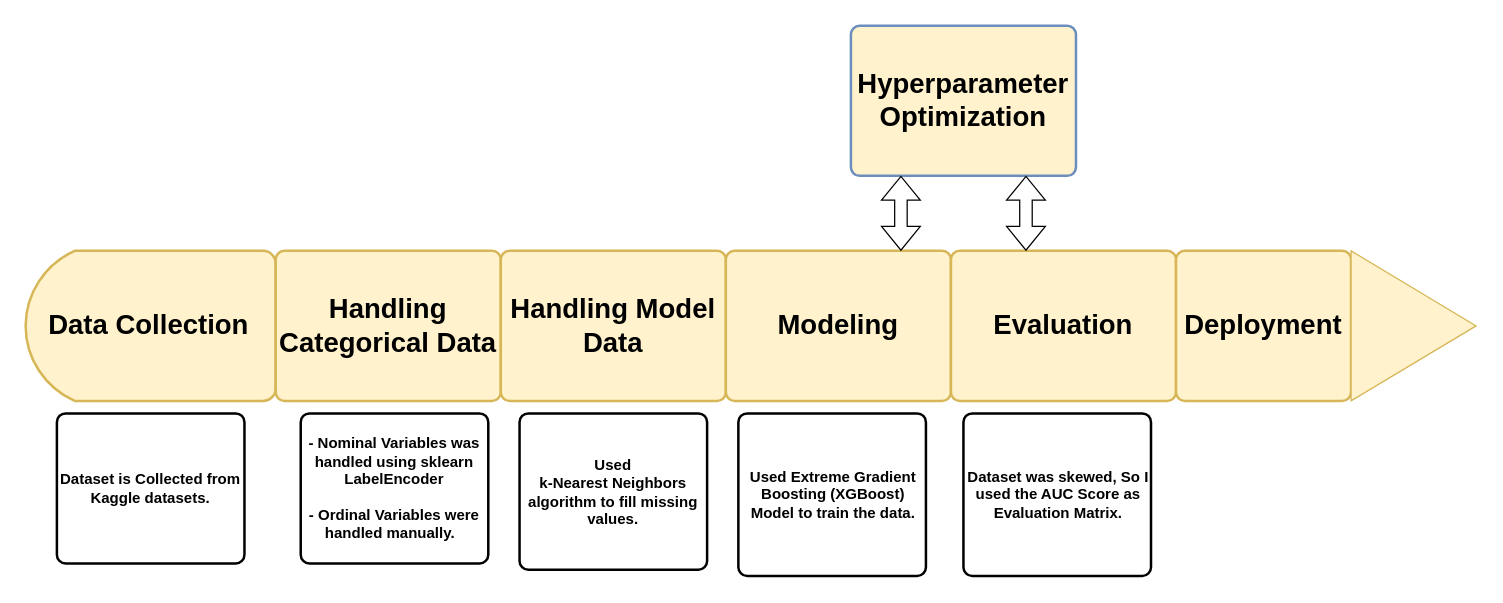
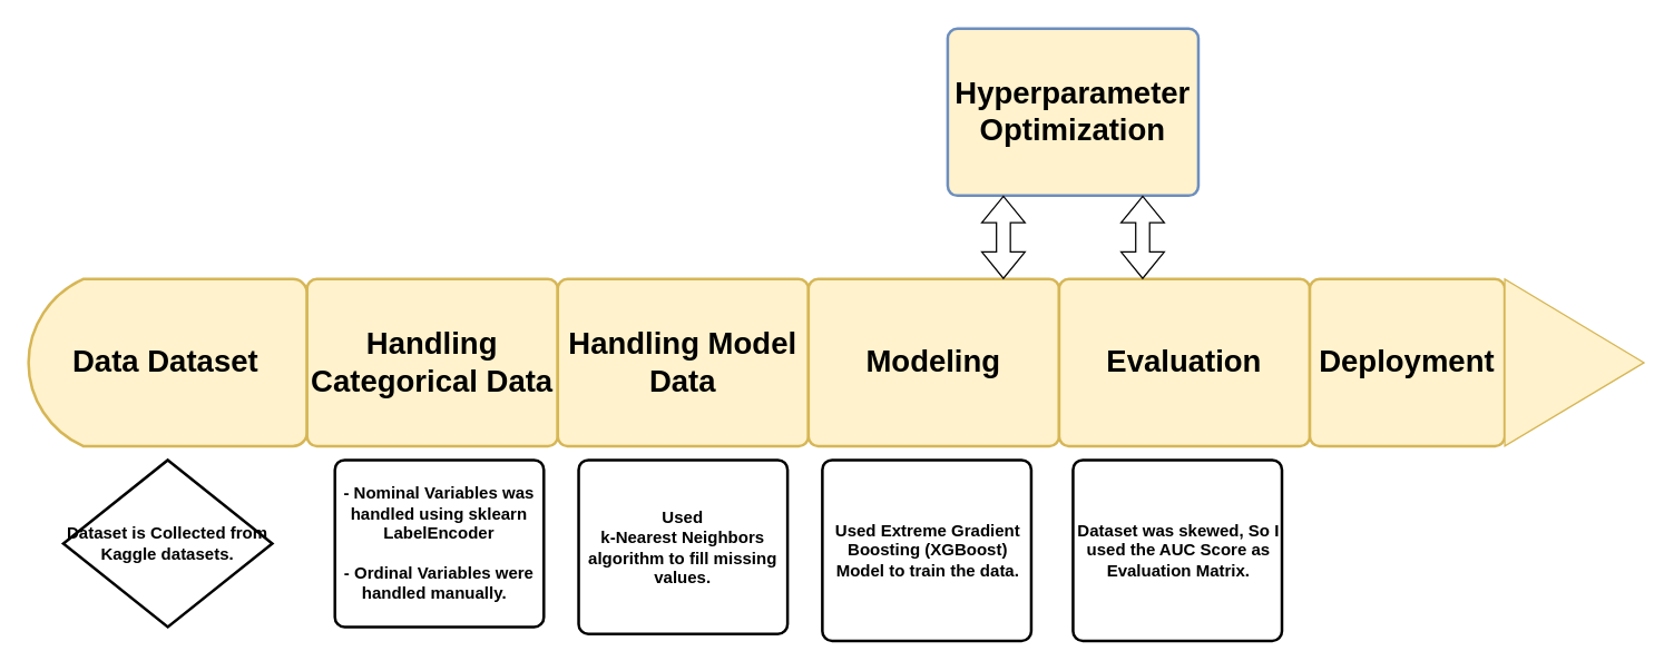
  <mxCell id="0" />
  <mxCell id="1" parent="0" />
- <mxCell id="2" value="&lt;b&gt;Data Collection&lt;span style=&quot;font-size: 10px; text-align: left; background-color: initial;&quot;&gt;&amp;nbsp;&lt;/span&gt;&lt;/b&gt;" style="strokeWidth=2;html=1;shape=mxgraph.flowchart.delay;whiteSpace=wrap;rounded=0;glass=0;fontSize=22;fillColor=#fff2cc;direction=west;strokeColor=#d6b656;" vertex="1" parent="1"><mxGeometry x="20" y="200" width="200" height="120" as="geometry" /></mxCell>
+ <mxCell id="2" value="&lt;b&gt;Data Dataset&lt;span style=&quot;font-size: 10px; text-align: left; background-color: initial;&quot;&gt;&amp;nbsp;&lt;/span&gt;&lt;/b&gt;" style="strokeWidth=2;html=1;shape=mxgraph.flowchart.delay;whiteSpace=wrap;rounded=0;glass=0;fontSize=22;fillColor=#fff2cc;direction=west;strokeColor=#d6b656;" vertex="1" parent="1"><mxGeometry x="20" y="200" width="200" height="120" as="geometry" /></mxCell>
  <mxCell id="3" value="&lt;font style=&quot;font-size: 22px;&quot;&gt;&lt;b&gt;Handling Categorical Data&lt;/b&gt;&lt;/font&gt;" style="rounded=1;whiteSpace=wrap;html=1;absoluteArcSize=1;arcSize=14;strokeWidth=2;glass=0;fontSize=10;fillColor=#fff2cc;strokeColor=#d6b656;" vertex="1" parent="1"><mxGeometry x="220" y="200" width="180" height="120" as="geometry" /></mxCell>
- <mxCell id="4" value="&lt;div style=&quot;&quot;&gt;&lt;b style=&quot;background-color: initial; font-size: 12px;&quot;&gt;Dataset is Collected from Kaggle datasets.&lt;/b&gt;&lt;br&gt;&lt;/div&gt;" style="rounded=1;whiteSpace=wrap;html=1;absoluteArcSize=1;arcSize=14;strokeWidth=2;glass=0;fontSize=10;align=center;" vertex="1" parent="1"><mxGeometry x="45" y="330" width="150" height="120" as="geometry" /></mxCell>
+ <mxCell id="4" value="&lt;div style=&quot;&quot;&gt;&lt;b style=&quot;background-color: initial; font-size: 12px;&quot;&gt;Dataset is Collected from Kaggle datasets.&lt;/b&gt;&lt;br&gt;&lt;/div&gt;" style="rhombus;whiteSpace=wrap;html=1;absoluteArcSize=1;arcSize=14;strokeWidth=2;glass=0;fontSize=10;align=center;" vertex="1" parent="1"><mxGeometry x="45" y="330" width="150" height="120" as="geometry" /></mxCell>
  <mxCell id="5" value="&lt;span style=&quot;font-size: 22px;&quot;&gt;&lt;b&gt;Handling Model Data&lt;/b&gt;&lt;/span&gt;" style="rounded=1;whiteSpace=wrap;html=1;absoluteArcSize=1;arcSize=14;strokeWidth=2;glass=0;fontSize=10;fillColor=#fff2cc;strokeColor=#d6b656;" vertex="1" parent="1"><mxGeometry x="400" y="200" width="180" height="120" as="geometry" /></mxCell>
  <mxCell id="6" value="&lt;font style=&quot;font-size: 22px;&quot;&gt;&lt;b&gt;Modeling&lt;/b&gt;&lt;/font&gt;" style="rounded=1;whiteSpace=wrap;html=1;absoluteArcSize=1;arcSize=14;strokeWidth=2;glass=0;fontSize=10;fillColor=#fff2cc;strokeColor=#d6b656;" vertex="1" parent="1"><mxGeometry x="580" y="200" width="180" height="120" as="geometry" /></mxCell>
  <mxCell id="7" value="&lt;div style=&quot;font-size: 12px;&quot;&gt;&lt;b style=&quot;background-color: initial;&quot;&gt;- Nominal Variables was handled using sklearn LabelEncoder&lt;/b&gt;&lt;/div&gt;&lt;div style=&quot;font-size: 12px;&quot;&gt;&lt;b&gt;&lt;br&gt;&lt;/b&gt;&lt;b style=&quot;background-color: initial;&quot;&gt;- Ordinal Variables were handled manually.&amp;nbsp;&amp;nbsp;&lt;/b&gt;&lt;br&gt;&lt;/div&gt;" style="rounded=1;whiteSpace=wrap;html=1;absoluteArcSize=1;arcSize=14;strokeWidth=2;glass=0;fontSize=10;align=center;" vertex="1" parent="1"><mxGeometry x="240" y="330" width="150" height="120" as="geometry" /></mxCell>
  <mxCell id="8" value="&lt;div style=&quot;font-size: 12px;&quot;&gt;&lt;b style=&quot;background-color: initial;&quot;&gt;Used&lt;/b&gt;&lt;b style=&quot;background-color: initial;&quot;&gt;&lt;br&gt;&lt;/b&gt;&lt;b style=&quot;background-color: initial;&quot;&gt;k-Nearest Neighbors algorithm to fill missing values.&lt;/b&gt;&lt;b style=&quot;background-color: initial;&quot;&gt;&lt;br&gt;&lt;/b&gt;&lt;/div&gt;" style="rounded=1;whiteSpace=wrap;html=1;absoluteArcSize=1;arcSize=14;strokeWidth=2;glass=0;fontSize=10;align=center;" vertex="1" parent="1"><mxGeometry x="415" y="330" width="150" height="125" as="geometry" /></mxCell>
  <mxCell id="9" value="&lt;div style=&quot;text-align: center; font-size: 12px;&quot;&gt;&lt;b style=&quot;background-color: initial;&quot;&gt;Used Extreme Gradient Boosting (XGBoost) Model to train the data.&lt;/b&gt;&lt;br&gt;&lt;/div&gt;" style="rounded=1;whiteSpace=wrap;html=1;absoluteArcSize=1;arcSize=14;strokeWidth=2;glass=0;fontSize=10;align=left;" vertex="1" parent="1"><mxGeometry x="590" y="330" width="150" height="130" as="geometry" /></mxCell>
  <mxCell id="10" value="&lt;font style=&quot;font-size: 22px;&quot;&gt;&lt;b&gt;Evaluation&lt;/b&gt;&lt;/font&gt;" style="rounded=1;whiteSpace=wrap;html=1;absoluteArcSize=1;arcSize=14;strokeWidth=2;glass=0;fontSize=10;fillColor=#fff2cc;strokeColor=#d6b656;" vertex="1" parent="1"><mxGeometry x="760" y="200" width="180" height="120" as="geometry" /></mxCell>
  <mxCell id="11" value="&lt;div style=&quot;text-align: center; font-size: 12px;&quot;&gt;&lt;b style=&quot;background-color: initial;&quot;&gt;Dataset was skewed, So I used the AUC Score as Evaluation Matrix.&lt;/b&gt;&lt;br&gt;&lt;/div&gt;" style="rounded=1;whiteSpace=wrap;html=1;absoluteArcSize=1;arcSize=14;strokeWidth=2;glass=0;fontSize=10;align=left;" vertex="1" parent="1"><mxGeometry x="770" y="330" width="150" height="130" as="geometry" /></mxCell>
  <mxCell id="12" value="&lt;font style=&quot;font-size: 22px;&quot;&gt;&lt;b&gt;Hyperparameter Optimization&lt;/b&gt;&lt;/font&gt;" style="rounded=1;whiteSpace=wrap;html=1;absoluteArcSize=1;arcSize=14;strokeWidth=2;glass=0;fontSize=10;fillColor=#fff2cc;strokeColor=#6c8ebf;" vertex="1" parent="1"><mxGeometry x="680" y="20" width="180" height="120" as="geometry" /></mxCell>
  <mxCell id="13" value="" style="endArrow=classic;startArrow=classic;html=1;rounded=0;fontSize=22;fontColor=#FFFF33;shape=flexArrow;" edge="1" parent="1"><mxGeometry width="100" height="100" relative="1" as="geometry"><mxPoint x="720" y="200" as="sourcePoint" /><mxPoint x="720" y="140" as="targetPoint" /></mxGeometry></mxCell>
  <mxCell id="14" value="" style="endArrow=classic;startArrow=classic;html=1;rounded=0;fontSize=22;fontColor=#FFFF33;shape=flexArrow;" edge="1" parent="1"><mxGeometry width="100" height="100" relative="1" as="geometry"><mxPoint x="820" y="200" as="sourcePoint" /><mxPoint x="820" y="140" as="targetPoint" /></mxGeometry></mxCell>
  <mxCell id="15" value="&lt;font style=&quot;font-size: 22px;&quot;&gt;&lt;b&gt;Deployment&lt;/b&gt;&lt;/font&gt;" style="rounded=1;whiteSpace=wrap;html=1;absoluteArcSize=1;arcSize=14;strokeWidth=2;glass=0;fontSize=10;fillColor=#fff2cc;strokeColor=#d6b656;" vertex="1" parent="1"><mxGeometry x="940" y="200" width="140" height="120" as="geometry" /></mxCell>
  <mxCell id="16" value="" style="triangle;whiteSpace=wrap;html=1;rounded=0;glass=0;fontSize=22;fillColor=#fff2cc;strokeColor=#d6b656;" vertex="1" parent="1"><mxGeometry x="1080" y="200" width="100" height="120" as="geometry" /></mxCell>
